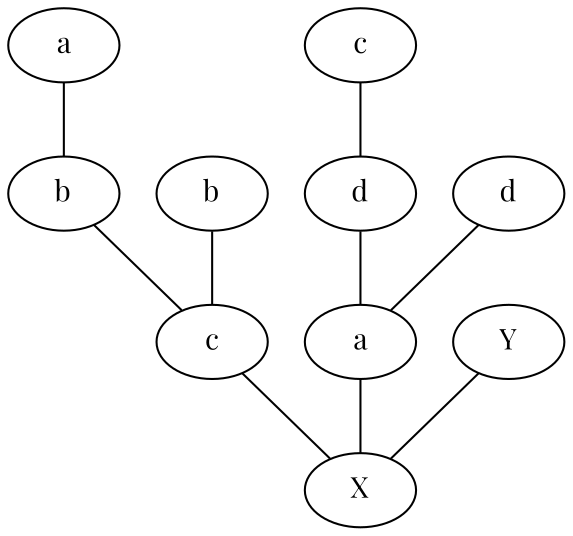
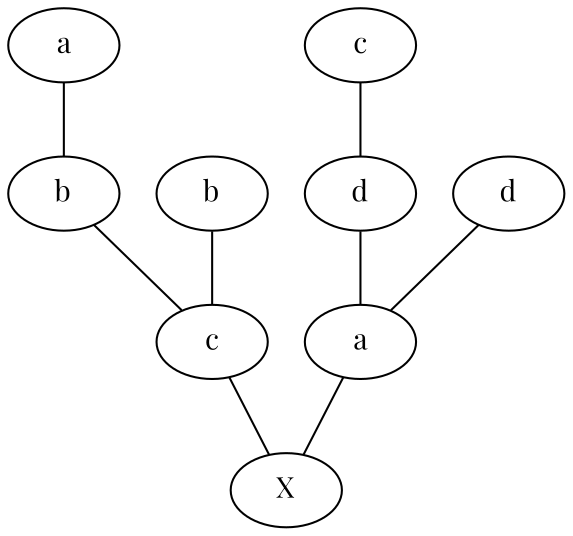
  strict graph {
    fontname="Playfair Display"
    node [fontname="Playfair Display"]
    edge [fontname="Playfair Display"]
    n1 [label=a]
    n2 [label=b]
    n3 [label=b]
    n4 [label=c]
    n5 [label=c]
    n6 [label=d]
    n7 [label=d]
    n8 [label=a]
    n9 [label=X]
-   n10 [label=Y]
    n1 -- n2
    n2 -- n4
    n3 -- n4
    n4 -- n9
    n5 -- n6
    n6 -- n8
    n7 -- n8
    n8 -- n9
-   n10 -- n9
  }
